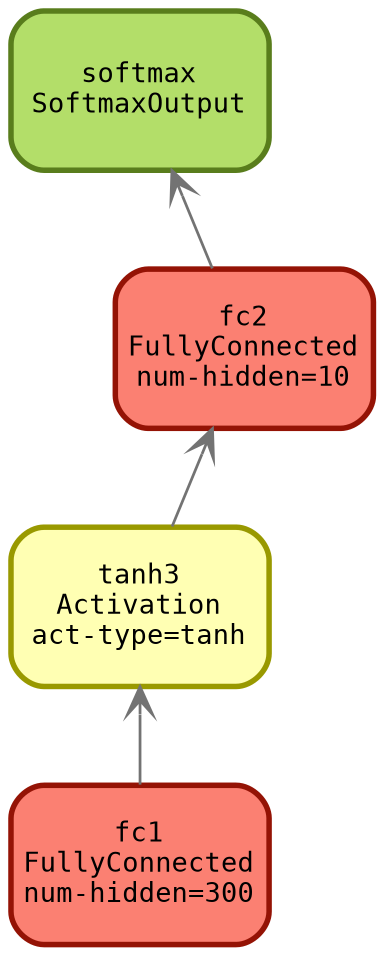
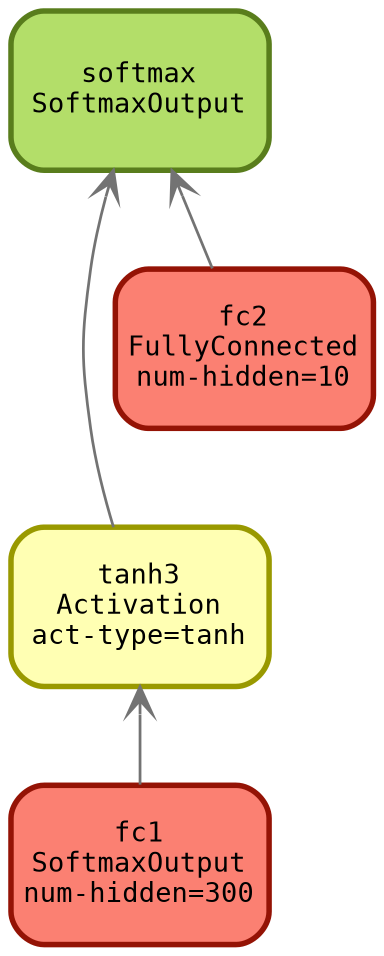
  digraph {
    fontname="DejaVu Sans Mono"
    node [color="#941305" fillcolor="#fb8072" fixedsize=true fontname="DejaVu Sans Mono" fontsize=10 penwidth=2 shape=box style="rounded,filled"]
    edge [arrowtail=open color="#737373" dir=back fontname="DejaVu Sans Mono" fontsize=10]
-   n1 [height=0.8034 label="fc1\nFullyConnected\nnum-hidden=300" width=1.3]
+   n1 [height=0.8034 label="fc1\nSoftmaxOutput\nnum-hidden=300" width=1.3]
    n2 [color="#999900" fillcolor="#ffffb3" height=0.8034 label="tanh3\nActivation\nact-type=tanh" width=1.3]
    n3 [height=0.8034 label="fc2\nFullyConnected\nnum-hidden=10" width=1.3]
    n4 [color="#597d1c" fillcolor="#b3de69" height=0.8034 label="softmax\nSoftmaxOutput" width=1.3]
    n2 -> n1
-   n3 -> n2
+   n4 -> n2
    n4 -> n3
  }
